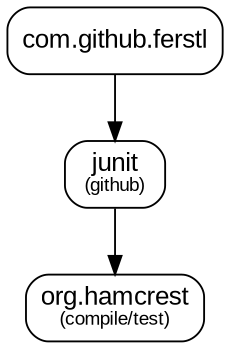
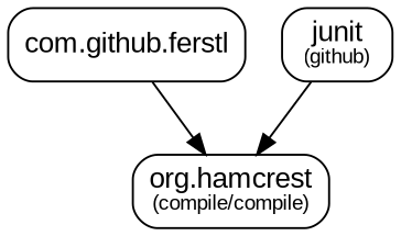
  digraph {
    node [fontname=Arial fontsize=14 shape=box style=rounded]
    edge [fontname=Arial fontsize=10]
    n1 [label=<<font point-size="14">com.github.ferstl</font>>]
    n2 [label=<<font point-size="14">junit</font><font point-size="10"><br/>(github)</font>>]
-   n3 [label=<<font point-size="14">org.hamcrest</font><font point-size="10"><br/>(compile/test)</font>>]
-   n1 -> n2
+   n3 [label=<<font point-size="14">org.hamcrest</font><font point-size="10"><br/>(compile/compile)</font>>]
+   n1 -> n3
    n2 -> n3
  }
